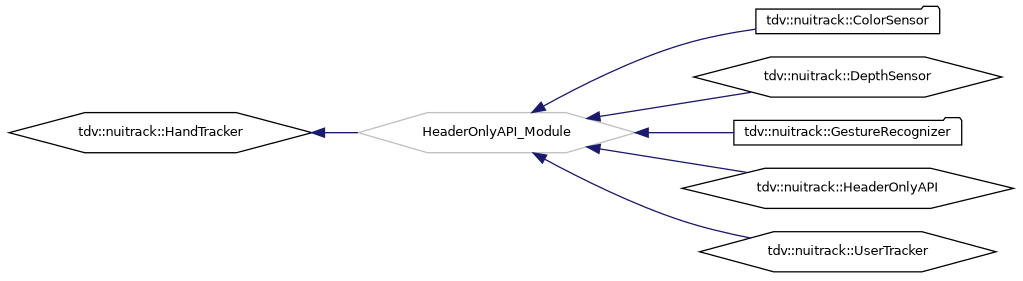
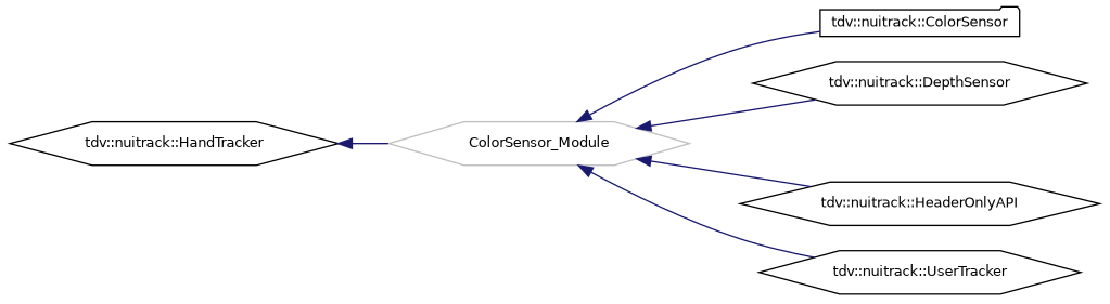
  digraph {
    rankdir=LR
    node [color=black fillcolor=white fontname=Helvetica fontsize=10 shape=hexagon style=filled]
    edge [color=midnightblue dir=back fontname=Helvetica fontsize=10 labelfontname=Helvetica labelfontsize=10 style=solid]
-   n1 [color=grey75 height=0.2 label=HeaderOnlyAPI_Module width=0.4]
+   n1 [color=grey75 height=0.2 label=ColorSensor_Module width=0.4]
    n2 [height=0.2 label="tdv::nuitrack::ColorSensor" shape=folder width=0.4]
    n3 [height=0.2 label="tdv::nuitrack::DepthSensor" width=0.4]
-   n4 [height=0.2 label="tdv::nuitrack::GestureRecognizer" shape=folder width=0.4]
    n5 [height=0.2 label="tdv::nuitrack::HeaderOnlyAPI" width=0.4]
    n6 [height=0.2 label="tdv::nuitrack::UserTracker" width=0.4]
    n7 [height=0.2 label="tdv::nuitrack::HandTracker" width=0.4]
    n1 -> n2
    n1 -> n3
-   n1 -> n4
    n1 -> n5
    n1 -> n6
    n7 -> n1
  }
